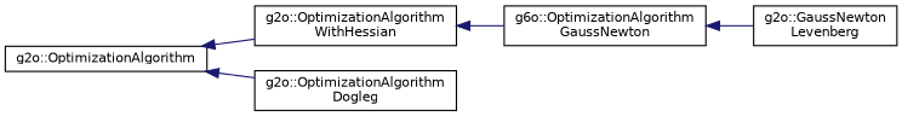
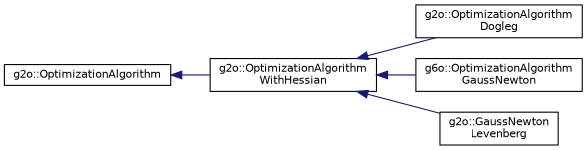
  digraph {
    rankdir=LR
    node [color=black fillcolor=white fontname=Helvetica fontsize=10 shape=record style=filled]
    edge [color=midnightblue dir=back fontname=Helvetica fontsize=10 labelfontname=Helvetica labelfontsize=10 style=solid]
    n1 [height=0.2 label="g2o::OptimizationAlgorithm" width=0.4]
    n2 [height=0.2 label="g2o::OptimizationAlgorithm\lWithHessian" width=0.4]
    n3 [height=0.2 label="g2o::OptimizationAlgorithm\lDogleg" width=0.4]
    n4 [height=0.2 label="g6o::OptimizationAlgorithm\lGaussNewton" width=0.4]
    n5 [height=0.2 label="g2o::GaussNewton\lLevenberg" width=0.4]
    n1 -> n2
-   n1 -> n3
+   n2 -> n3
    n2 -> n4
-   n4 -> n5
+   n2 -> n5
  }
